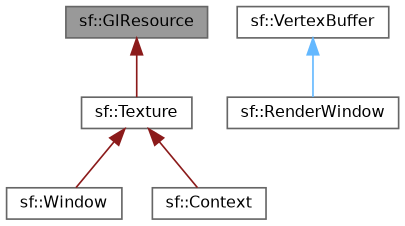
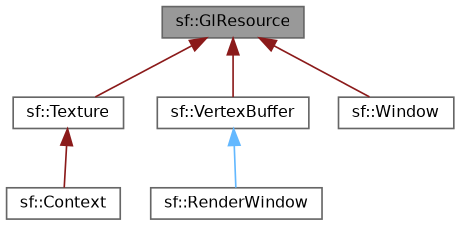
  digraph {
    node [color=gray40 fillcolor=white fontname=Helvetica fontsize=10 shape=box style=filled]
    edge [color=firebrick4 dir=back fontname=Helvetica fontsize=10 labelfontname=Helvetica labelfontsize=10 style=solid]
    n1 [fillcolor=grey60 fontcolor=black height=0.2 label="sf::GlResource" width=0.4]
    n2 [height=0.2 label="sf::Texture" width=0.4]
    n3 [height=0.2 label="sf::VertexBuffer" width=0.4]
    n4 [height=0.2 label="sf::Window" width=0.4]
    n5 [height=0.2 label="sf::Context" width=0.4]
    n6 [height=0.2 label="sf::RenderWindow" width=0.4]
    n1 -> n2
-   n2 -> n4
+   n1 -> n3
+   n1 -> n4
    n2 -> n5
    n3 -> n6 [color=steelblue1]
  }
